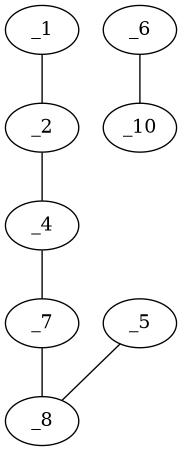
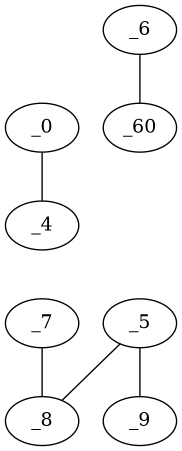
  graph {
    node [charge=0 chem=1 symbol="C  " x=3.5878 y=-0.4755]
    edge [valence=2]
-   _1 [chem=2 symbol="O  " x=3.2788 y=1.2845]
-   _2 [y=0.3335]
+   _2 [y=0.3335 label=_0]
    _4 [x=3]
    _7 [chem=2 symbol="O  " x=2]
    _5 [x=4.5388 y=-0.9755]
    _8 [chem=4 symbol="N  " y=-1.2845]
+   _9 [chem=4 symbol="N  " x=5.4899 y=-1.2845]
    _6 [chem=4 symbol="N  " x=5.4899 y=0.3335]
-   _10 [x=6.0777]
-   _1 -- _2
+   _10 [x=6.0777 label=_60]
    _2 -- _4 [valence=1]
-   _4 -- _7
    _7 -- _8 [valence=1]
    _5 -- _8
+   _5 -- _9 [valence=1]
    _6 -- _10
  }
